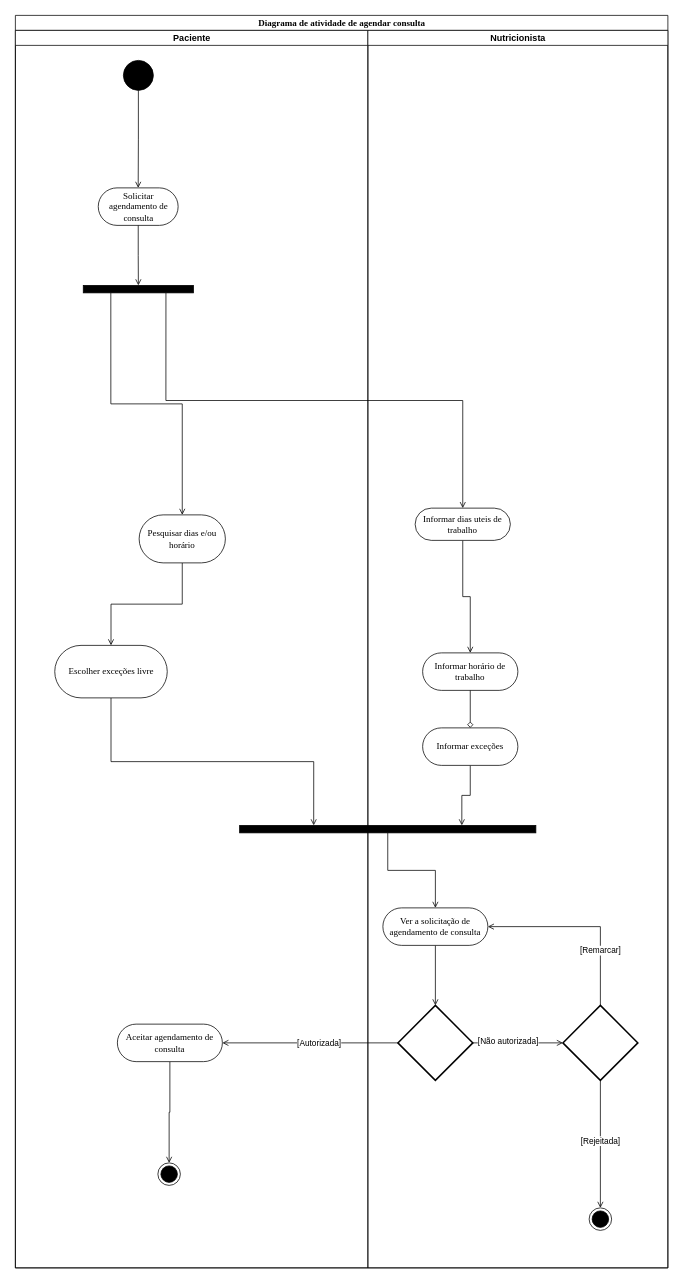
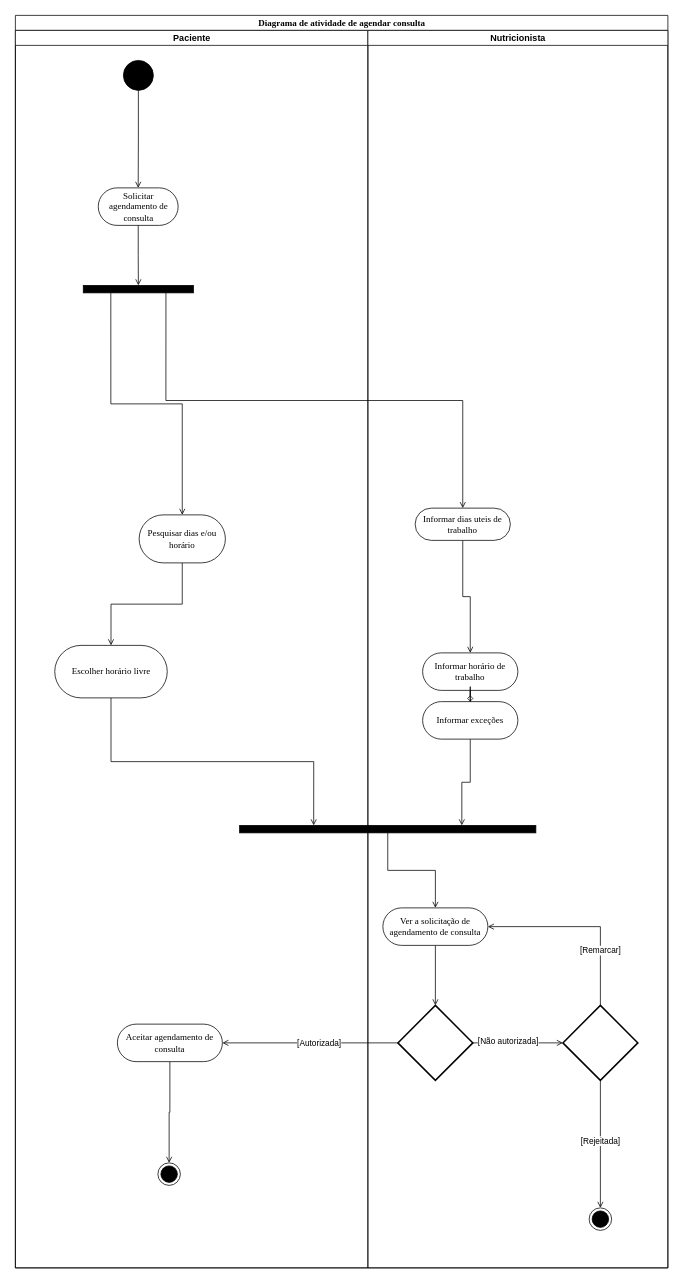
  <mxCell id="0" />
  <mxCell id="1" parent="0" />
  <mxCell id="2" value="Diagrama de atividade de agendar consulta" style="swimlane;html=1;childLayout=stackLayout;startSize=20;rounded=0;shadow=0;comic=0;labelBackgroundColor=none;strokeWidth=1;fontFamily=Verdana;fontSize=12;align=center;" parent="1" vertex="1"><mxGeometry x="20" y="20" width="870" height="1670" as="geometry" /></mxCell>
  <mxCell id="3" style="edgeStyle=orthogonalEdgeStyle;rounded=0;orthogonalLoop=1;jettySize=auto;html=1;entryX=0.5;entryY=0;entryDx=0;entryDy=0;exitX=0.75;exitY=1;exitDx=0;exitDy=0;endArrow=open;endFill=0;" parent="2" source="11" target="22" edge="1"><mxGeometry relative="1" as="geometry" /></mxCell>
  <mxCell id="4" style="edgeStyle=orthogonalEdgeStyle;rounded=0;orthogonalLoop=1;jettySize=auto;html=1;entryX=0.25;entryY=0;entryDx=0;entryDy=0;exitX=0.5;exitY=1;exitDx=0;exitDy=0;endArrow=open;endFill=0;" parent="2" source="14" target="25" edge="1"><mxGeometry relative="1" as="geometry" /></mxCell>
  <mxCell id="5" value="Paciente" style="swimlane;html=1;startSize=20;" parent="2" vertex="1"><mxGeometry y="20" width="470" height="1650" as="geometry" /></mxCell>
  <mxCell id="6" style="edgeStyle=orthogonalEdgeStyle;rounded=0;orthogonalLoop=1;jettySize=auto;html=1;entryX=0.5;entryY=0;entryDx=0;entryDy=0;endArrow=open;endFill=0;" parent="5" source="7" target="8" edge="1"><mxGeometry relative="1" as="geometry"><mxPoint x="164" y="130" as="targetPoint" /></mxGeometry></mxCell>
  <mxCell id="7" value="" style="ellipse;whiteSpace=wrap;html=1;rounded=0;shadow=0;comic=0;labelBackgroundColor=none;strokeWidth=1;fillColor=#000000;fontFamily=Verdana;fontSize=12;align=center;" parent="5" vertex="1"><mxGeometry x="144" y="40" width="40" height="40" as="geometry" /></mxCell>
  <mxCell id="8" value="Solicitar agendamento de consulta" style="rounded=1;whiteSpace=wrap;html=1;shadow=0;comic=0;labelBackgroundColor=none;strokeWidth=1;fontFamily=Verdana;fontSize=12;align=center;arcSize=50;" parent="5" vertex="1"><mxGeometry x="110.5" y="210" width="106.5" height="50" as="geometry" /></mxCell>
  <mxCell id="9" style="edgeStyle=orthogonalEdgeStyle;rounded=0;orthogonalLoop=1;jettySize=auto;html=1;entryX=0.5;entryY=0;entryDx=0;entryDy=0;endArrow=open;endFill=0;" parent="5" source="8" target="11" edge="1"><mxGeometry relative="1" as="geometry"><mxPoint x="164" y="330" as="targetPoint" /></mxGeometry></mxCell>
  <mxCell id="10" style="edgeStyle=orthogonalEdgeStyle;rounded=0;orthogonalLoop=1;jettySize=auto;html=1;exitX=0.25;exitY=1;exitDx=0;exitDy=0;entryX=0.5;entryY=0;entryDx=0;entryDy=0;endArrow=open;endFill=0;" parent="5" source="11" target="13" edge="1"><mxGeometry relative="1" as="geometry"><mxPoint x="127" y="650" as="targetPoint" /></mxGeometry></mxCell>
  <mxCell id="11" value="" style="whiteSpace=wrap;html=1;rounded=0;shadow=0;comic=0;labelBackgroundColor=none;strokeWidth=1;fillColor=#000000;fontFamily=Verdana;fontSize=12;align=center;rotation=0;" parent="5" vertex="1"><mxGeometry x="90.5" y="340" width="147" height="10" as="geometry" /></mxCell>
  <mxCell id="12" style="edgeStyle=orthogonalEdgeStyle;rounded=0;orthogonalLoop=1;jettySize=auto;html=1;endArrow=open;endFill=0;" parent="5" source="13" target="14" edge="1"><mxGeometry relative="1" as="geometry" /></mxCell>
  <mxCell id="13" value="Pesquisar dias e/ou horário" style="rounded=1;whiteSpace=wrap;html=1;shadow=0;comic=0;labelBackgroundColor=none;strokeWidth=1;fontFamily=Verdana;fontSize=12;align=center;arcSize=50;" parent="5" vertex="1"><mxGeometry x="165" y="646" width="115" height="64" as="geometry" /></mxCell>
- <mxCell id="14" value="Escolher exceções livre" style="rounded=1;whiteSpace=wrap;html=1;shadow=0;comic=0;labelBackgroundColor=none;strokeWidth=1;fontFamily=Verdana;fontSize=12;align=center;arcSize=50;" parent="5" vertex="1"><mxGeometry x="52.5" y="820" width="150" height="70" as="geometry" /></mxCell>
+ <mxCell id="14" value="Escolher horário livre" style="rounded=1;whiteSpace=wrap;html=1;shadow=0;comic=0;labelBackgroundColor=none;strokeWidth=1;fontFamily=Verdana;fontSize=12;align=center;arcSize=50;" parent="5" vertex="1"><mxGeometry x="52.5" y="820" width="150" height="70" as="geometry" /></mxCell>
  <mxCell id="15" value="" style="ellipse;html=1;shape=endState;fillColor=strokeColor;" parent="5" vertex="1"><mxGeometry x="190" y="1510" width="30" height="30" as="geometry" /></mxCell>
  <mxCell id="16" style="edgeStyle=orthogonalEdgeStyle;rounded=0;orthogonalLoop=1;jettySize=auto;html=1;entryX=0.5;entryY=0;entryDx=0;entryDy=0;endArrow=open;endFill=0;" parent="5" source="17" target="15" edge="1"><mxGeometry relative="1" as="geometry" /></mxCell>
  <mxCell id="17" value="Aceitar agendamento de consulta" style="rounded=1;whiteSpace=wrap;html=1;shadow=0;comic=0;labelBackgroundColor=none;strokeWidth=1;fontFamily=Verdana;fontSize=12;align=center;arcSize=50;" parent="5" vertex="1"><mxGeometry x="136" y="1325" width="140" height="50" as="geometry" /></mxCell>
  <mxCell id="18" style="edgeStyle=orthogonalEdgeStyle;rounded=0;orthogonalLoop=1;jettySize=auto;html=1;entryX=1;entryY=0.5;entryDx=0;entryDy=0;endArrow=open;endFill=0;" parent="2" source="29" target="17" edge="1"><mxGeometry relative="1" as="geometry" /></mxCell>
  <mxCell id="19" value="[Autorizada]" style="edgeLabel;html=1;align=center;verticalAlign=middle;resizable=0;points=[];" parent="18" vertex="1" connectable="0"><mxGeometry x="-0.094" y="1" relative="1" as="geometry"><mxPoint y="-1" as="offset" /></mxGeometry></mxCell>
  <mxCell id="20" value="Nutricionista" style="swimlane;html=1;startSize=20;" parent="2" vertex="1"><mxGeometry x="470" y="20" width="400" height="1650" as="geometry" /></mxCell>
  <mxCell id="21" style="edgeStyle=orthogonalEdgeStyle;rounded=0;orthogonalLoop=1;jettySize=auto;html=1;endArrow=open;endFill=0;" parent="20" source="22" target="23" edge="1"><mxGeometry relative="1" as="geometry" /></mxCell>
  <mxCell id="22" value="Informar dias uteis de trabalho" style="rounded=1;whiteSpace=wrap;html=1;shadow=0;comic=0;labelBackgroundColor=none;strokeWidth=1;fontFamily=Verdana;fontSize=12;align=center;arcSize=50;" parent="20" vertex="1"><mxGeometry x="63" y="637" width="127" height="43" as="geometry" /></mxCell>
  <mxCell id="23" value="Informar horário de trabalho" style="rounded=1;whiteSpace=wrap;html=1;shadow=0;comic=0;labelBackgroundColor=none;strokeWidth=1;fontFamily=Verdana;fontSize=12;align=center;arcSize=50;" parent="20" vertex="1"><mxGeometry x="73" y="830" width="127" height="50" as="geometry" /></mxCell>
  <mxCell id="24" style="edgeStyle=orthogonalEdgeStyle;rounded=0;orthogonalLoop=1;jettySize=auto;html=1;entryX=0.5;entryY=0;entryDx=0;entryDy=0;endArrow=open;endFill=0;" parent="20" source="25" target="28" edge="1"><mxGeometry relative="1" as="geometry" /></mxCell>
  <mxCell id="25" value="" style="whiteSpace=wrap;html=1;rounded=0;shadow=0;comic=0;labelBackgroundColor=none;strokeWidth=1;fillColor=#000000;fontFamily=Verdana;fontSize=12;align=center;rotation=0;" parent="20" vertex="1"><mxGeometry x="-171" y="1060" width="395" height="10" as="geometry" /></mxCell>
  <mxCell id="26" style="edgeStyle=orthogonalEdgeStyle;rounded=0;orthogonalLoop=1;jettySize=auto;html=1;entryX=0.5;entryY=0;entryDx=0;entryDy=0;endArrow=diamond;endFill=0;" parent="20" source="23" target="39" edge="1"><mxGeometry relative="1" as="geometry" /></mxCell>
  <mxCell id="27" style="edgeStyle=orthogonalEdgeStyle;rounded=0;orthogonalLoop=1;jettySize=auto;html=1;endArrow=open;endFill=0;" parent="20" source="28" target="29" edge="1"><mxGeometry relative="1" as="geometry" /></mxCell>
  <mxCell id="28" value="Ver a solicitação de agendamento de consulta" style="rounded=1;whiteSpace=wrap;html=1;shadow=0;comic=0;labelBackgroundColor=none;strokeWidth=1;fontFamily=Verdana;fontSize=12;align=center;arcSize=50;" parent="20" vertex="1"><mxGeometry x="20" y="1170" width="140" height="50" as="geometry" /></mxCell>
  <mxCell id="29" value="" style="strokeWidth=2;html=1;shape=mxgraph.flowchart.decision;whiteSpace=wrap;" parent="20" vertex="1"><mxGeometry x="40" y="1300" width="100" height="100" as="geometry" /></mxCell>
  <mxCell id="30" style="edgeStyle=orthogonalEdgeStyle;rounded=0;orthogonalLoop=1;jettySize=auto;html=1;entryX=0;entryY=0.5;entryDx=0;entryDy=0;entryPerimeter=0;endArrow=open;endFill=0;" parent="20" source="29" target="37" edge="1"><mxGeometry relative="1" as="geometry"><mxPoint x="250" y="1350" as="targetPoint" /></mxGeometry></mxCell>
  <mxCell id="31" value="[Não autorizada]" style="edgeLabel;html=1;align=center;verticalAlign=middle;resizable=0;points=[];" parent="30" vertex="1" connectable="0"><mxGeometry x="-0.227" y="2" relative="1" as="geometry"><mxPoint y="-1" as="offset" /></mxGeometry></mxCell>
  <mxCell id="32" value="" style="ellipse;html=1;shape=endState;fillColor=strokeColor;" parent="20" vertex="1"><mxGeometry x="295" y="1570" width="30" height="30" as="geometry" /></mxCell>
  <mxCell id="33" style="edgeStyle=orthogonalEdgeStyle;rounded=0;orthogonalLoop=1;jettySize=auto;html=1;entryX=0.5;entryY=0;entryDx=0;entryDy=0;endArrow=open;endFill=0;" parent="20" source="37" target="32" edge="1"><mxGeometry relative="1" as="geometry" /></mxCell>
  <mxCell id="34" value="[Rejeitada]" style="edgeLabel;html=1;align=center;verticalAlign=middle;resizable=0;points=[];" parent="33" vertex="1" connectable="0"><mxGeometry x="-0.05" relative="1" as="geometry"><mxPoint x="-1" y="-1" as="offset" /></mxGeometry></mxCell>
  <mxCell id="35" style="edgeStyle=orthogonalEdgeStyle;rounded=0;orthogonalLoop=1;jettySize=auto;html=1;entryX=1;entryY=0.5;entryDx=0;entryDy=0;exitX=0.5;exitY=0;exitDx=0;exitDy=0;exitPerimeter=0;endArrow=open;endFill=0;" parent="20" source="37" target="28" edge="1"><mxGeometry relative="1" as="geometry" /></mxCell>
  <mxCell id="36" value="[Remarcar]" style="edgeLabel;html=1;align=center;verticalAlign=middle;resizable=0;points=[];" parent="35" vertex="1" connectable="0"><mxGeometry x="-0.427" y="1" relative="1" as="geometry"><mxPoint y="-1" as="offset" /></mxGeometry></mxCell>
  <mxCell id="37" value="" style="strokeWidth=2;html=1;shape=mxgraph.flowchart.decision;whiteSpace=wrap;" parent="20" vertex="1"><mxGeometry x="260" y="1300" width="100" height="100" as="geometry" /></mxCell>
  <mxCell id="38" value="" style="edgeStyle=orthogonalEdgeStyle;rounded=0;orthogonalLoop=1;jettySize=auto;html=1;entryX=0.75;entryY=0;entryDx=0;entryDy=0;endArrow=open;endFill=0;" parent="20" source="39" target="25" edge="1"><mxGeometry relative="1" as="geometry" /></mxCell>
- <mxCell id="39" value="Informar exceções" style="rounded=1;whiteSpace=wrap;html=1;shadow=0;comic=0;labelBackgroundColor=none;strokeWidth=1;fontFamily=Verdana;fontSize=12;align=center;arcSize=50;" parent="20" vertex="1"><mxGeometry x="73" y="930" width="127" height="50" as="geometry" /></mxCell>
+ <mxCell id="39" value="Informar exceções" style="rounded=1;whiteSpace=wrap;html=1;shadow=0;comic=0;labelBackgroundColor=none;strokeWidth=1;fontFamily=Verdana;fontSize=12;align=center;arcSize=50;" parent="20" vertex="1"><mxGeometry x="73" y="895" width="127" height="50" as="geometry" /></mxCell>
